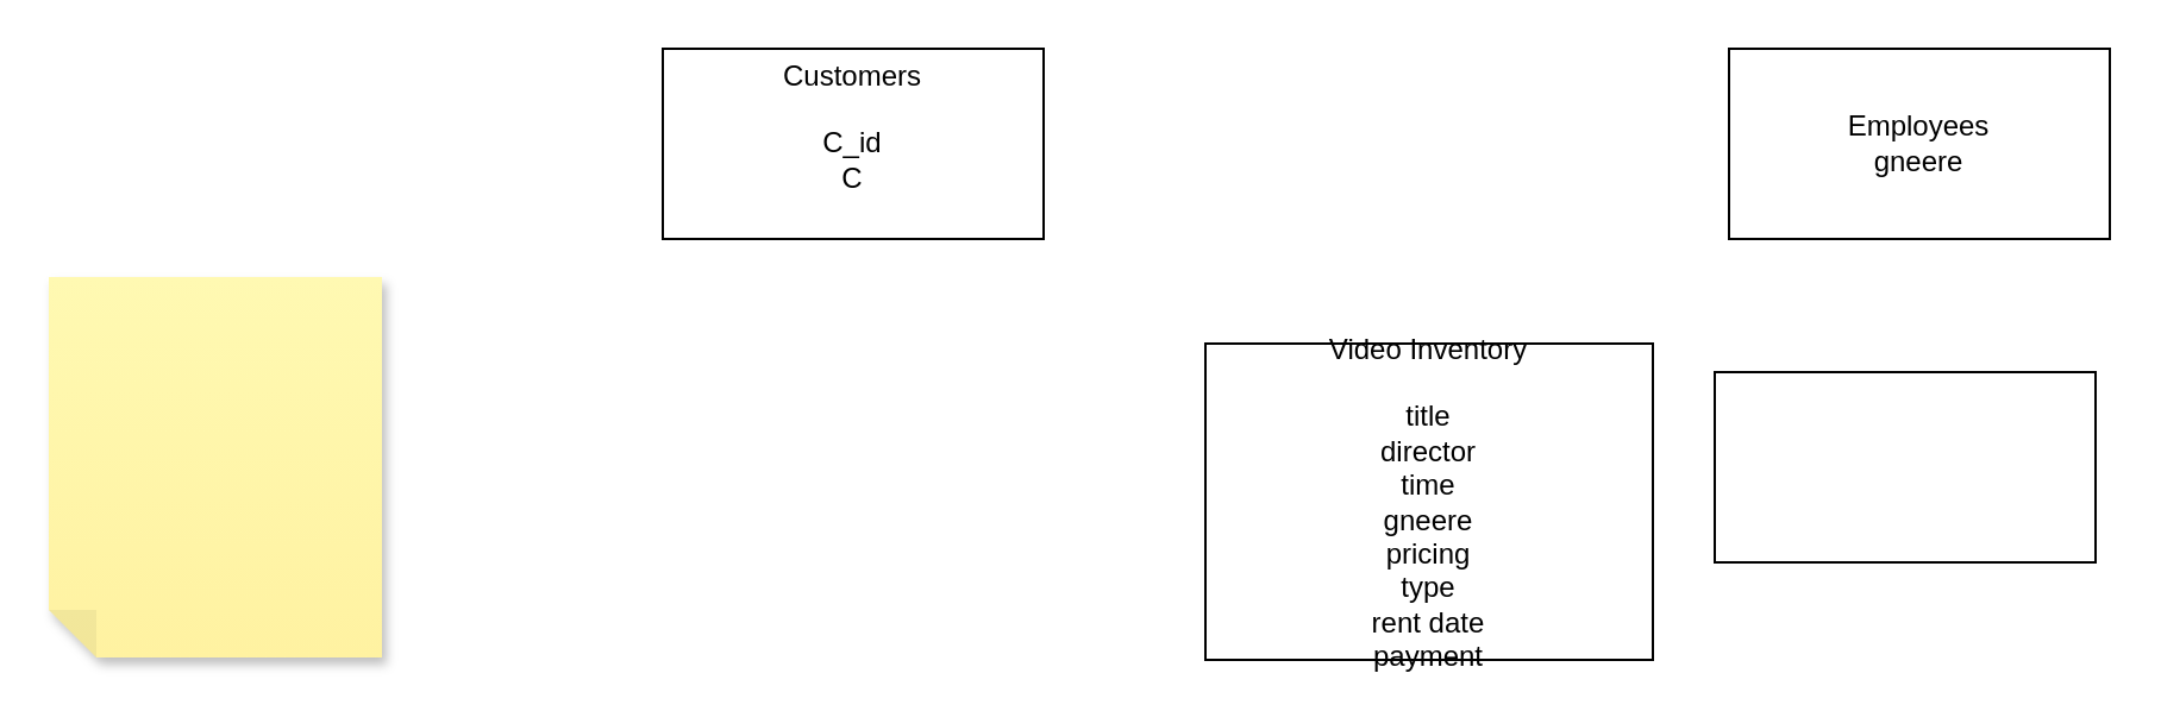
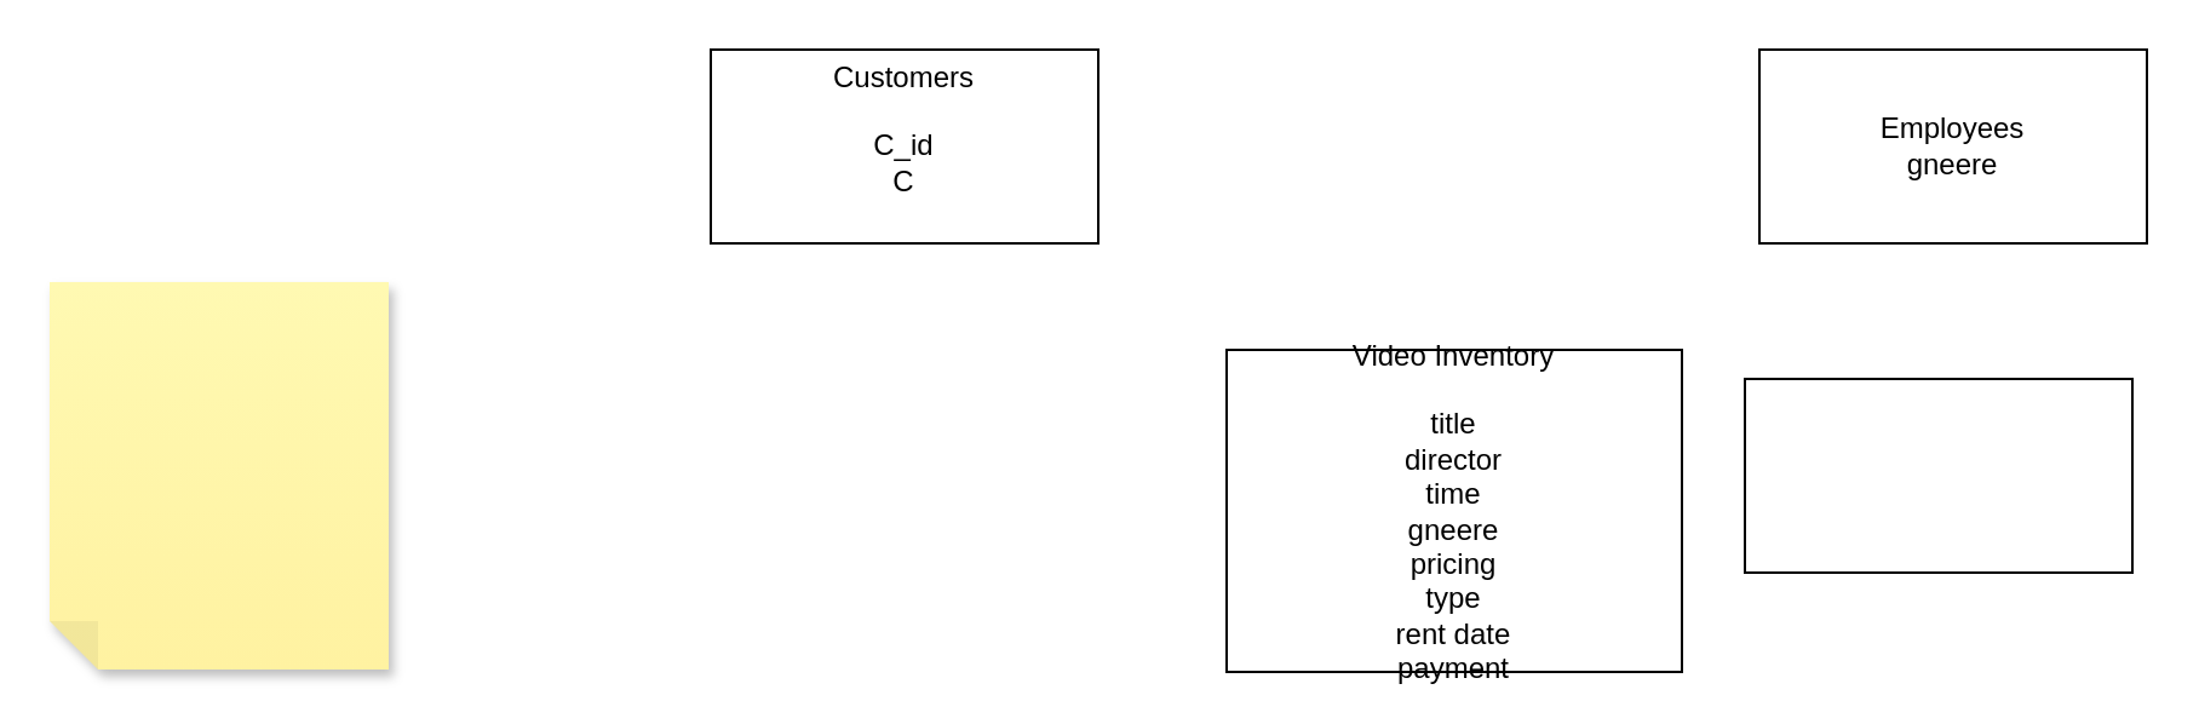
  <mxCell id="0" />
  <mxCell id="1" parent="0" />
- <mxCell id="2" value="Customers&lt;br&gt;&lt;br&gt;C_id&lt;br&gt;C&lt;br&gt;&lt;br&gt;" style="rounded=0;whiteSpace=wrap;html=1;hachureGap=4;" vertex="1" parent="1"><mxGeometry x="278" y="20" width="160" height="80" as="geometry" /></mxCell>
+ <mxCell id="2" value="Customers&lt;br&gt;&lt;br&gt;C_id&lt;br&gt;C&lt;br&gt;&lt;br&gt;" style="rounded=0;whiteSpace=wrap;html=1;hachureGap=4;" vertex="1" parent="1"><mxGeometry x="293" y="20" width="160" height="80" as="geometry" /></mxCell>
  <mxCell id="3" value="Employees&lt;br&gt;gneere&lt;br&gt;" style="rounded=0;whiteSpace=wrap;html=1;hachureGap=4;" vertex="1" parent="1"><mxGeometry x="726" y="20" width="160" height="80" as="geometry" /></mxCell>
  <mxCell id="4" value="Video Inventory&lt;br&gt;&lt;br&gt;title&lt;br&gt;director&lt;br&gt;time&lt;br&gt;gneere&lt;br&gt;pricing&lt;br&gt;type&lt;br&gt;rent date&lt;br&gt;payment&lt;br&gt;" style="rounded=0;whiteSpace=wrap;html=1;hachureGap=4;" vertex="1" parent="1"><mxGeometry x="506" y="144" width="188" height="133" as="geometry" /></mxCell>
  <mxCell id="5" value="" style="shape=note;whiteSpace=wrap;html=1;backgroundOutline=1;fontColor=#000000;darkOpacity=0.05;fillColor=#FFF9B2;strokeColor=none;fillStyle=solid;direction=west;gradientDirection=north;gradientColor=#FFF2A1;shadow=1;size=20;pointerEvents=1;hachureGap=4;" vertex="1" parent="1"><mxGeometry x="20" y="116" width="140" height="160" as="geometry" /></mxCell>
  <mxCell id="6" value="" style="rounded=0;whiteSpace=wrap;html=1;hachureGap=4;" vertex="1" parent="1"><mxGeometry x="720" y="156" width="160" height="80" as="geometry" /></mxCell>
